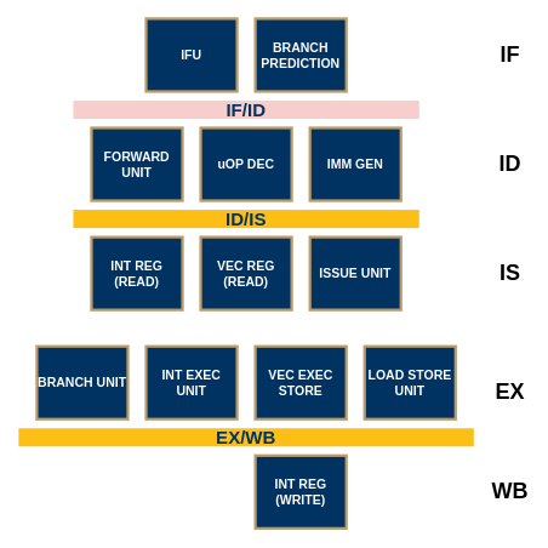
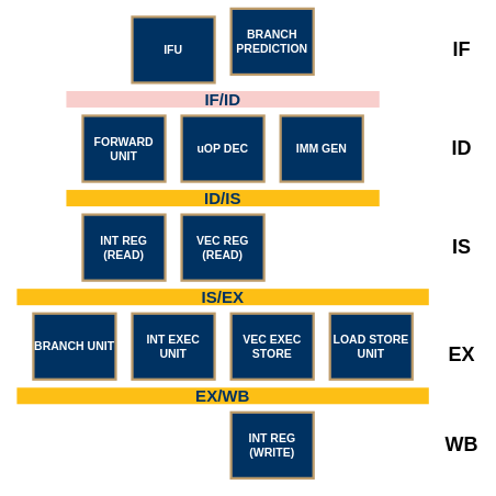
  <mxCell id="0" />
  <mxCell id="1" parent="0" />
  <mxCell id="2" value="IFU" style="rounded=0;whiteSpace=wrap;html=1;fillColor=#003262;strokeColor=#BC9B6A;fontStyle=1;fontColor=#FFFFFF;fontSize=14;strokeWidth=3;" parent="1" vertex="1"><mxGeometry x="160" y="20" width="100" height="80" as="geometry" /></mxCell>
- <mxCell id="3" value="BRANCH PREDICTION" style="rounded=0;whiteSpace=wrap;html=1;fillColor=#003262;strokeColor=#BC9B6A;fontColor=#FFFFFF;fontStyle=1;fontSize=14;strokeWidth=3;" parent="1" vertex="1"><mxGeometry x="280" y="20" width="100" height="80" as="geometry" /></mxCell>
+ <mxCell id="3" value="BRANCH PREDICTION" style="rounded=0;whiteSpace=wrap;html=1;fillColor=#003262;strokeColor=#BC9B6A;fontColor=#FFFFFF;fontStyle=1;fontSize=14;strokeWidth=3;" parent="1" vertex="1"><mxGeometry x="280" y="10" width="100" height="80" as="geometry" /></mxCell>
  <mxCell id="4" value="IF/ID" style="rounded=0;whiteSpace=wrap;html=1;fontStyle=1;fillColor=#f8cecc;fontSize=20;spacing=0;strokeWidth=2;strokeColor=none;fontColor=#003262;" parent="1" vertex="1"><mxGeometry x="80" y="110" width="380" height="20" as="geometry" /></mxCell>
  <mxCell id="5" value="ID/IS" style="rounded=0;whiteSpace=wrap;html=1;fontStyle=1;fillColor=#FDBF15;fontSize=20;fontColor=#003262;strokeColor=none;strokeWidth=2;spacing=0;" parent="1" vertex="1"><mxGeometry x="80" y="230" width="380" height="20" as="geometry" /></mxCell>
+ <mxCell id="6" value="IS/EX" style="rounded=0;whiteSpace=wrap;html=1;fontStyle=1;fillColor=#FDBF15;fontSize=20;fontColor=#003262;strokeColor=none;strokeWidth=2;spacing=0;" parent="1" vertex="1"><mxGeometry x="20" y="350" width="500" height="20" as="geometry" /></mxCell>
  <mxCell id="7" value="EX/WB" style="rounded=0;whiteSpace=wrap;html=1;fontStyle=1;fillColor=#FDBF15;fontSize=20;fontColor=#003262;strokeColor=none;strokeWidth=2;spacing=0;" parent="1" vertex="1"><mxGeometry x="20" y="470" width="500" height="20" as="geometry" /></mxCell>
  <mxCell id="8" value="INT REG&lt;br&gt;(WRITE)" style="rounded=0;whiteSpace=wrap;html=1;fillColor=#003262;strokeColor=#BC9B6A;fontSize=14;fontColor=#FFFFFF;fontStyle=1;strokeWidth=3;" parent="1" vertex="1"><mxGeometry x="280" y="500" width="100" height="80" as="geometry" /></mxCell>
  <mxCell id="9" value="IF" style="text;html=1;strokeColor=none;fillColor=none;align=center;verticalAlign=middle;whiteSpace=wrap;rounded=0;fontSize=24;fontStyle=1" parent="1" vertex="1"><mxGeometry x="540" y="50" width="40" height="20" as="geometry" /></mxCell>
  <mxCell id="10" value="ID" style="text;html=1;strokeColor=none;fillColor=none;align=center;verticalAlign=middle;whiteSpace=wrap;rounded=0;fontSize=24;fontStyle=1" parent="1" vertex="1"><mxGeometry x="540" y="170" width="40" height="20" as="geometry" /></mxCell>
  <mxCell id="11" value="IS" style="text;html=1;strokeColor=none;fillColor=none;align=center;verticalAlign=middle;whiteSpace=wrap;rounded=0;fontSize=24;fontStyle=1" parent="1" vertex="1"><mxGeometry x="540" y="290" width="40" height="20" as="geometry" /></mxCell>
  <mxCell id="12" value="EX" style="text;html=1;strokeColor=none;fillColor=none;align=center;verticalAlign=middle;whiteSpace=wrap;rounded=0;fontSize=24;fontStyle=1" parent="1" vertex="1"><mxGeometry x="540" y="420" width="40" height="20" as="geometry" /></mxCell>
  <mxCell id="13" value="WB" style="text;html=1;strokeColor=none;fillColor=none;align=center;verticalAlign=middle;whiteSpace=wrap;rounded=0;fontSize=24;fontStyle=1" parent="1" vertex="1"><mxGeometry x="540" y="530" width="40" height="20" as="geometry" /></mxCell>
  <mxCell id="14" value="" style="group" vertex="1" connectable="0" parent="1"><mxGeometry x="100" y="140" width="340" height="80" as="geometry" /></mxCell>
  <mxCell id="15" value="FORWARD UNIT" style="rounded=0;whiteSpace=wrap;html=1;fillColor=#003262;strokeColor=#BC9B6A;fontSize=14;fontColor=#FFFFFF;fontStyle=1;strokeWidth=3;" parent="14" vertex="1"><mxGeometry width="100" height="80" as="geometry" /></mxCell>
  <mxCell id="16" value="uOP DEC" style="rounded=0;whiteSpace=wrap;html=1;fillColor=#003262;strokeColor=#BC9B6A;fontSize=14;fontColor=#FFFFFF;fontStyle=1;strokeWidth=3;" parent="14" vertex="1"><mxGeometry x="120" width="100" height="80" as="geometry" /></mxCell>
  <mxCell id="17" value="IMM GEN" style="rounded=0;whiteSpace=wrap;html=1;fillColor=#003262;strokeColor=#BC9B6A;fontSize=14;fontColor=#FFFFFF;fontStyle=1;strokeWidth=3;" parent="14" vertex="1"><mxGeometry x="240" width="100" height="80" as="geometry" /></mxCell>
- <mxCell id="18" value="ISSUE UNIT" style="rounded=0;whiteSpace=wrap;html=1;fillColor=#003262;strokeColor=#BC9B6A;fontSize=14;fontColor=#FFFFFF;fontStyle=1;strokeWidth=3;" parent="1" vertex="1"><mxGeometry x="340" y="260" width="100" height="80" as="geometry" /></mxCell>
  <mxCell id="19" value="VEC REG&lt;br&gt;(READ)" style="rounded=0;whiteSpace=wrap;html=1;fillColor=#003262;strokeColor=#BC9B6A;fontSize=14;fontColor=#FFFFFF;fontStyle=1;strokeWidth=3;" vertex="1" parent="1"><mxGeometry x="220" y="260" width="100" height="80" as="geometry" /></mxCell>
  <mxCell id="20" value="INT REG&lt;br&gt;(READ)" style="rounded=0;whiteSpace=wrap;html=1;fillColor=#003262;strokeColor=#BC9B6A;fontSize=14;fontColor=#FFFFFF;fontStyle=1;strokeWidth=3;" vertex="1" parent="1"><mxGeometry x="100" y="260" width="100" height="80" as="geometry" /></mxCell>
  <mxCell id="21" value="" style="group" vertex="1" connectable="0" parent="1"><mxGeometry x="40" y="380" width="460" height="80" as="geometry" /></mxCell>
  <mxCell id="22" value="INT EXEC UNIT" style="rounded=0;whiteSpace=wrap;html=1;fillColor=#003262;strokeColor=#BC9B6A;fontSize=14;fontColor=#FFFFFF;fontStyle=1;strokeWidth=3;" parent="21" vertex="1"><mxGeometry x="120" width="100" height="80" as="geometry" /></mxCell>
  <mxCell id="23" value="VEC EXEC STORE" style="rounded=0;whiteSpace=wrap;html=1;fillColor=#003262;strokeColor=#BC9B6A;fontSize=14;fontColor=#FFFFFF;fontStyle=1;strokeWidth=3;" parent="21" vertex="1"><mxGeometry x="240" width="100" height="80" as="geometry" /></mxCell>
  <mxCell id="24" value="LOAD STORE UNIT" style="rounded=0;whiteSpace=wrap;html=1;fillColor=#003262;strokeColor=#BC9B6A;fontSize=14;fontColor=#FFFFFF;fontStyle=1;strokeWidth=3;" parent="21" vertex="1"><mxGeometry x="360" width="100" height="80" as="geometry" /></mxCell>
  <mxCell id="25" value="BRANCH UNIT" style="rounded=0;whiteSpace=wrap;html=1;fillColor=#003262;strokeColor=#BC9B6A;fontSize=14;fontColor=#FFFFFF;fontStyle=1;strokeWidth=3;" parent="21" vertex="1"><mxGeometry width="100" height="80" as="geometry" /></mxCell>
